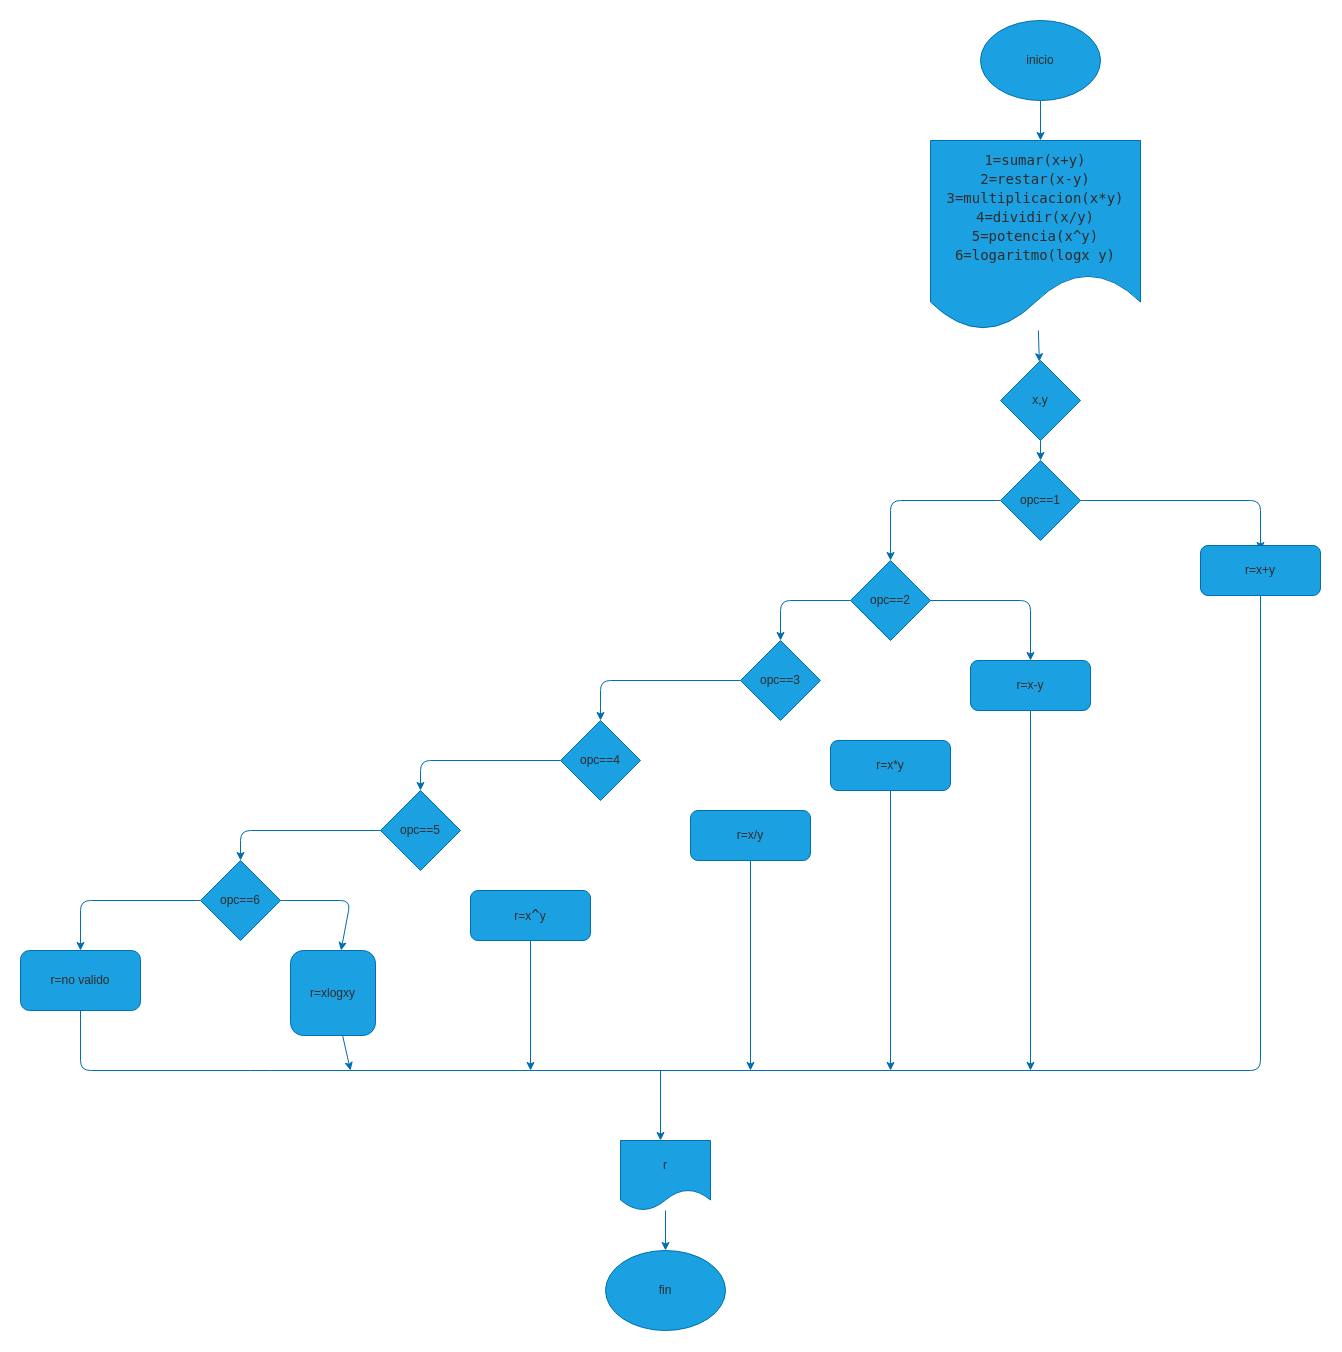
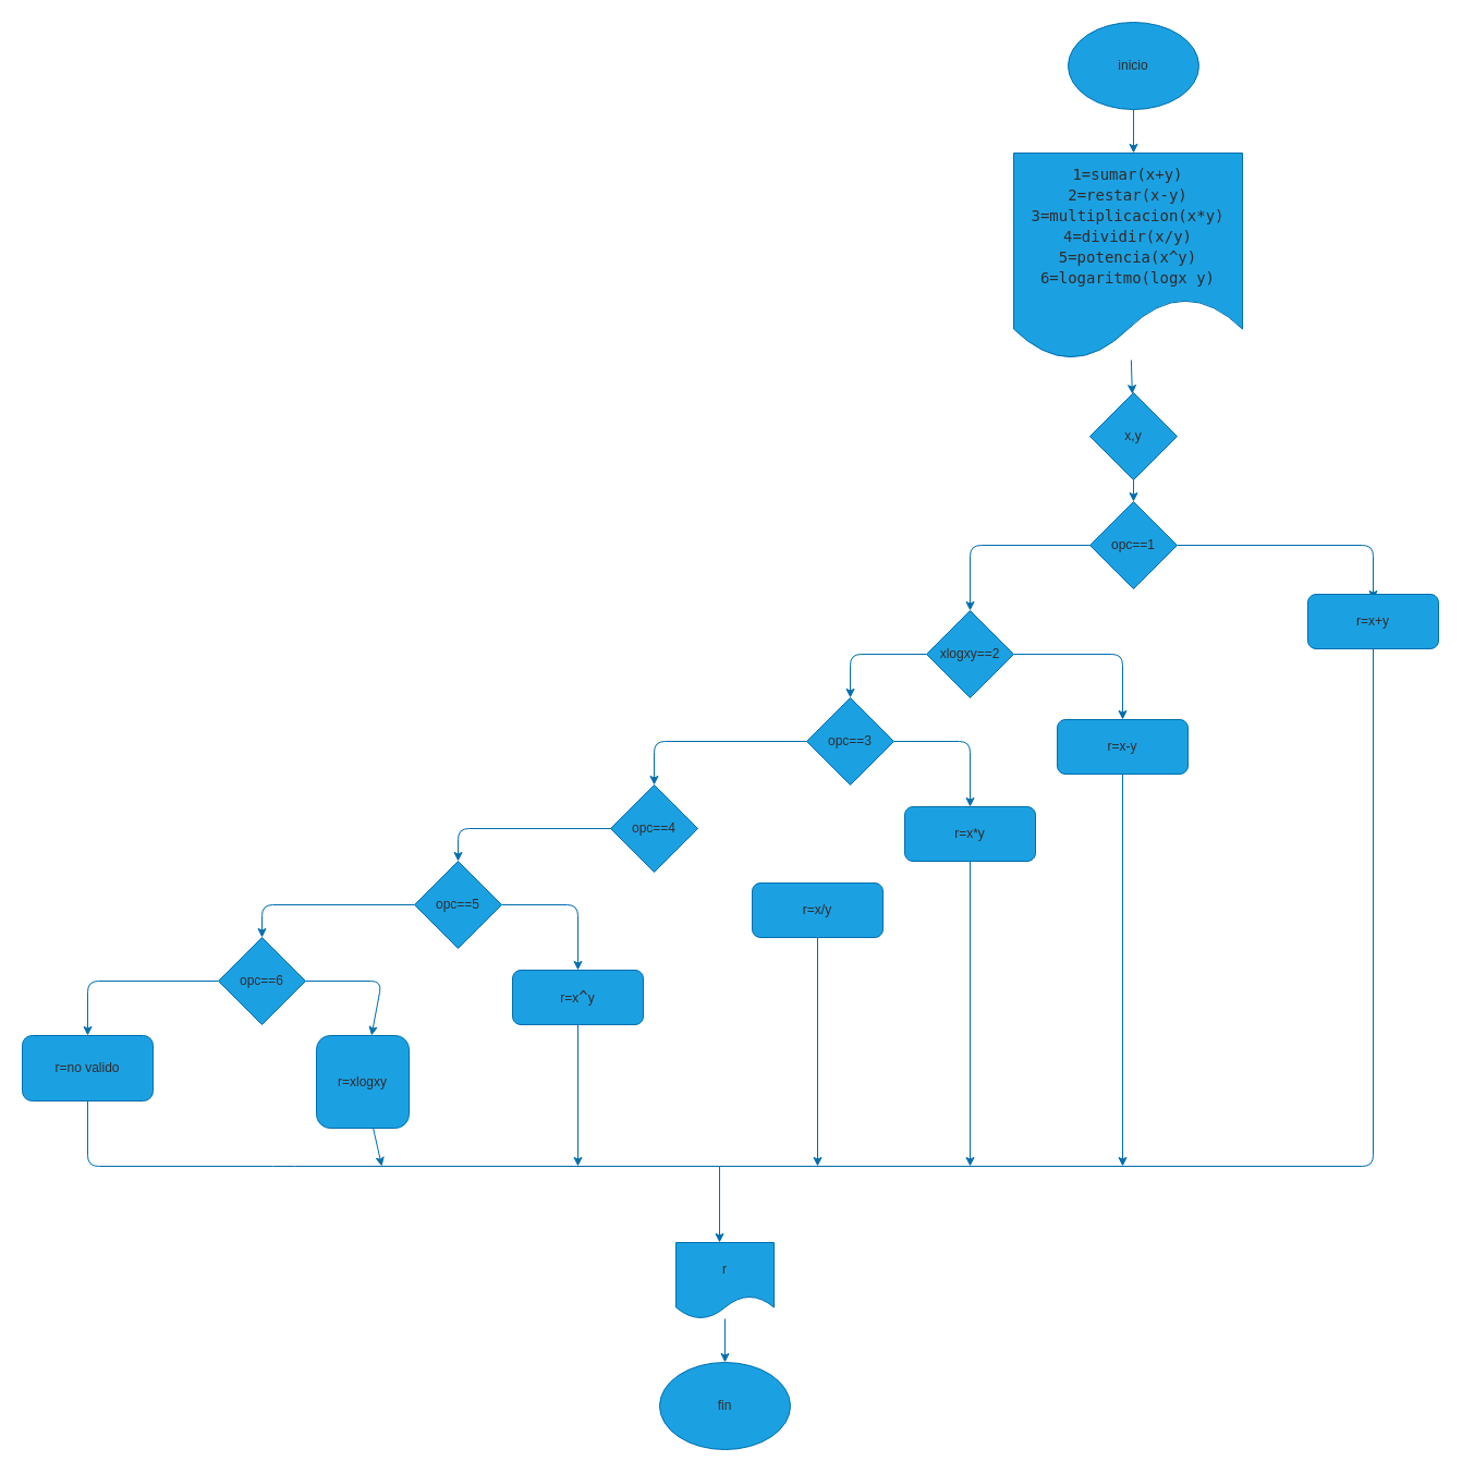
  <mxCell id="0" />
  <mxCell id="1" parent="0" />
  <mxCell id="2" style="edgeStyle=none;html=1;fillColor=#1ba1e2;strokeColor=#006EAF;labelBackgroundColor=none;fontColor=#312b2b;" edge="1" parent="1" source="3"><mxGeometry relative="1" as="geometry"><mxPoint x="1040" y="140" as="targetPoint" /></mxGeometry></mxCell>
  <mxCell id="3" value="inicio" style="ellipse;whiteSpace=wrap;html=1;fillColor=#1ba1e2;fontColor=#312b2b;strokeColor=#006EAF;labelBackgroundColor=none;" vertex="1" parent="1"><mxGeometry x="980" y="20" width="120" height="80" as="geometry" /></mxCell>
  <mxCell id="4" style="edgeStyle=none;html=1;fillColor=#1ba1e2;strokeColor=#006EAF;labelBackgroundColor=none;fontColor=#312b2b;" edge="1" parent="1" source="5" target="7"><mxGeometry relative="1" as="geometry" /></mxCell>
  <mxCell id="5" value="&lt;div style=&quot;font-family: &amp;quot;Droid Sans Mono&amp;quot;, &amp;quot;monospace&amp;quot;, monospace; font-size: 14px; line-height: 19px;&quot;&gt;&lt;div&gt;1=sumar(x+y)&lt;/div&gt;&lt;div&gt;2=restar(x-y)&lt;/div&gt;&lt;div&gt;3=multiplicacion(x*y)&lt;/div&gt;&lt;div&gt;4=dividir(x/y)&lt;/div&gt;&lt;div&gt;5=potencia(x^y)&lt;/div&gt;&lt;div&gt;6=logaritmo(logx y)&lt;/div&gt;&lt;/div&gt;" style="shape=document;whiteSpace=wrap;html=1;boundedLbl=1;labelBorderColor=none;labelBackgroundColor=none;fillColor=#1ba1e2;fontColor=#312b2b;strokeColor=#006EAF;" vertex="1" parent="1"><mxGeometry x="930" y="140" width="210" height="190" as="geometry" /></mxCell>
  <mxCell id="6" style="edgeStyle=none;html=1;fillColor=#1ba1e2;strokeColor=#006EAF;labelBackgroundColor=none;fontColor=#312b2b;" edge="1" parent="1" source="7"><mxGeometry relative="1" as="geometry"><mxPoint x="1040" y="460" as="targetPoint" /></mxGeometry></mxCell>
  <mxCell id="7" value="x,y" style="rhombus;whiteSpace=wrap;html=1;labelBackgroundColor=none;labelBorderColor=none;fillColor=#1ba1e2;fontColor=#312b2b;strokeColor=#006EAF;" vertex="1" parent="1"><mxGeometry x="1000" y="360" width="80" height="80" as="geometry" /></mxCell>
  <mxCell id="8" style="edgeStyle=none;html=1;fillColor=#1ba1e2;strokeColor=#006EAF;labelBackgroundColor=none;fontColor=#312b2b;" edge="1" parent="1" source="10"><mxGeometry relative="1" as="geometry"><mxPoint x="1260" y="550" as="targetPoint" /><Array as="points"><mxPoint x="1260" y="500" /></Array></mxGeometry></mxCell>
  <mxCell id="9" style="edgeStyle=none;html=1;entryX=0.5;entryY=0;entryDx=0;entryDy=0;fillColor=#1ba1e2;strokeColor=#006EAF;labelBackgroundColor=none;fontColor=#312b2b;" edge="1" parent="1" source="10" target="16"><mxGeometry relative="1" as="geometry"><mxPoint x="960" y="560" as="targetPoint" /><Array as="points"><mxPoint x="890" y="500" /></Array></mxGeometry></mxCell>
  <mxCell id="10" value="opc==1" style="rhombus;whiteSpace=wrap;html=1;labelBackgroundColor=none;labelBorderColor=none;fillColor=#1ba1e2;fontColor=#312b2b;strokeColor=#006EAF;" vertex="1" parent="1"><mxGeometry x="1000" y="460" width="80" height="80" as="geometry" /></mxCell>
  <mxCell id="11" value="r=x+y" style="rounded=1;whiteSpace=wrap;html=1;labelBackgroundColor=none;labelBorderColor=none;fillColor=#1ba1e2;fontColor=#312b2b;strokeColor=#006EAF;" vertex="1" parent="1"><mxGeometry x="1200" y="545" width="120" height="50" as="geometry" /></mxCell>
  <mxCell id="12" style="edgeStyle=none;html=1;fillColor=#1ba1e2;strokeColor=#006EAF;labelBackgroundColor=none;fontColor=#312b2b;" edge="1" parent="1" source="13"><mxGeometry relative="1" as="geometry"><mxPoint x="1030" y="1070" as="targetPoint" /></mxGeometry></mxCell>
  <mxCell id="13" value="r=x-y" style="rounded=1;whiteSpace=wrap;html=1;labelBackgroundColor=none;labelBorderColor=none;fillColor=#1ba1e2;fontColor=#312b2b;strokeColor=#006EAF;" vertex="1" parent="1"><mxGeometry x="970" y="660" width="120" height="50" as="geometry" /></mxCell>
  <mxCell id="14" style="edgeStyle=none;html=1;entryX=0.5;entryY=0;entryDx=0;entryDy=0;fillColor=#1ba1e2;strokeColor=#006EAF;labelBackgroundColor=none;fontColor=#312b2b;" edge="1" parent="1" source="16" target="13"><mxGeometry relative="1" as="geometry"><mxPoint x="970" y="670" as="targetPoint" /><Array as="points"><mxPoint x="1030" y="600" /></Array></mxGeometry></mxCell>
  <mxCell id="15" style="edgeStyle=none;html=1;fillColor=#1ba1e2;strokeColor=#006EAF;labelBackgroundColor=none;fontColor=#312b2b;" edge="1" parent="1" source="16"><mxGeometry relative="1" as="geometry"><mxPoint x="780" y="640" as="targetPoint" /><Array as="points"><mxPoint x="780" y="600" /></Array></mxGeometry></mxCell>
- <mxCell id="16" value="&lt;span style=&quot;font-family: Helvetica; font-size: 12px; font-style: normal; font-variant-ligatures: normal; font-variant-caps: normal; font-weight: 400; letter-spacing: normal; orphans: 2; text-align: center; text-indent: 0px; text-transform: none; widows: 2; word-spacing: 0px; -webkit-text-stroke-width: 0px; text-decoration-thickness: initial; text-decoration-style: initial; text-decoration-color: initial; float: none; display: inline !important;&quot;&gt;opc==2&lt;/span&gt;" style="rhombus;whiteSpace=wrap;html=1;labelBackgroundColor=none;labelBorderColor=none;fillColor=#1ba1e2;fontColor=#312b2b;strokeColor=#006EAF;" vertex="1" parent="1"><mxGeometry x="850" y="560" width="80" height="80" as="geometry" /></mxCell>
+ <mxCell id="16" value="&lt;span style=&quot;font-family: Helvetica; font-size: 12px; font-style: normal; font-variant-ligatures: normal; font-variant-caps: normal; font-weight: 400; letter-spacing: normal; orphans: 2; text-align: center; text-indent: 0px; text-transform: none; widows: 2; word-spacing: 0px; -webkit-text-stroke-width: 0px; text-decoration-thickness: initial; text-decoration-style: initial; text-decoration-color: initial; float: none; display: inline !important;&quot;&gt;xlogxy==2&lt;/span&gt;" style="rhombus;whiteSpace=wrap;html=1;labelBackgroundColor=none;labelBorderColor=none;fillColor=#1ba1e2;fontColor=#312b2b;strokeColor=#006EAF;" vertex="1" parent="1"><mxGeometry x="850" y="560" width="80" height="80" as="geometry" /></mxCell>
+ <mxCell id="17" style="edgeStyle=none;html=1;fillColor=#1ba1e2;strokeColor=#006EAF;labelBackgroundColor=none;fontColor=#312b2b;" edge="1" parent="1" source="18" target="20"><mxGeometry relative="1" as="geometry"><Array as="points"><mxPoint x="890" y="680" /></Array></mxGeometry></mxCell>
  <mxCell id="18" value="opc==3" style="rhombus;whiteSpace=wrap;html=1;labelBackgroundColor=none;labelBorderColor=none;fillColor=#1ba1e2;fontColor=#312b2b;strokeColor=#006EAF;" vertex="1" parent="1"><mxGeometry x="740" y="640" width="80" height="80" as="geometry" /></mxCell>
  <mxCell id="19" style="edgeStyle=none;html=1;fillColor=#1ba1e2;strokeColor=#006EAF;labelBackgroundColor=none;fontColor=#312b2b;" edge="1" parent="1" source="20"><mxGeometry relative="1" as="geometry"><mxPoint x="890" y="1070" as="targetPoint" /></mxGeometry></mxCell>
  <mxCell id="20" value="r=x*y" style="rounded=1;whiteSpace=wrap;html=1;labelBackgroundColor=none;labelBorderColor=none;fillColor=#1ba1e2;fontColor=#312b2b;strokeColor=#006EAF;" vertex="1" parent="1"><mxGeometry x="830" y="740" width="120" height="50" as="geometry" /></mxCell>
  <mxCell id="21" style="edgeStyle=none;html=1;fillColor=#1ba1e2;strokeColor=#006EAF;labelBackgroundColor=none;fontColor=#312b2b;" edge="1" parent="1"><mxGeometry relative="1" as="geometry"><mxPoint x="600" y="720" as="targetPoint" /><mxPoint x="740" y="680" as="sourcePoint" /><Array as="points"><mxPoint x="600" y="680" /></Array></mxGeometry></mxCell>
  <mxCell id="22" style="edgeStyle=none;html=1;fillColor=#1ba1e2;strokeColor=#006EAF;labelBackgroundColor=none;fontColor=#312b2b;" edge="1" parent="1" source="23"><mxGeometry relative="1" as="geometry"><mxPoint x="420" y="790" as="targetPoint" /><Array as="points"><mxPoint x="420" y="760" /></Array></mxGeometry></mxCell>
  <mxCell id="23" value="opc==4" style="rhombus;whiteSpace=wrap;html=1;labelBackgroundColor=none;labelBorderColor=none;fillColor=#1ba1e2;fontColor=#312b2b;strokeColor=#006EAF;" vertex="1" parent="1"><mxGeometry x="560" y="720" width="80" height="80" as="geometry" /></mxCell>
  <mxCell id="24" style="edgeStyle=none;html=1;fillColor=#1ba1e2;strokeColor=#006EAF;labelBackgroundColor=none;fontColor=#312b2b;" edge="1" parent="1" source="25"><mxGeometry relative="1" as="geometry"><mxPoint x="750" y="1070" as="targetPoint" /></mxGeometry></mxCell>
  <mxCell id="25" value="r=x/y" style="rounded=1;whiteSpace=wrap;html=1;labelBackgroundColor=none;labelBorderColor=none;fillColor=#1ba1e2;fontColor=#312b2b;strokeColor=#006EAF;" vertex="1" parent="1"><mxGeometry x="690" y="810" width="120" height="50" as="geometry" /></mxCell>
+ <mxCell id="26" style="edgeStyle=none;html=1;fillColor=#1ba1e2;strokeColor=#006EAF;labelBackgroundColor=none;fontColor=#312b2b;" edge="1" source="27" target="29" parent="1"><mxGeometry relative="1" as="geometry"><Array as="points"><mxPoint x="530" y="830" /></Array></mxGeometry></mxCell>
  <mxCell id="27" value="opc==5" style="rhombus;whiteSpace=wrap;html=1;labelBackgroundColor=none;labelBorderColor=none;fillColor=#1ba1e2;fontColor=#312b2b;strokeColor=#006EAF;" vertex="1" parent="1"><mxGeometry x="380" y="790" width="80" height="80" as="geometry" /></mxCell>
  <mxCell id="28" style="edgeStyle=none;html=1;fillColor=#1ba1e2;strokeColor=#006EAF;labelBackgroundColor=none;fontColor=#312b2b;" edge="1" parent="1" source="29"><mxGeometry relative="1" as="geometry"><mxPoint x="530" y="1070" as="targetPoint" /></mxGeometry></mxCell>
  <mxCell id="29" value="r=x&lt;span style=&quot;font-family: &amp;quot;Droid Sans Mono&amp;quot;, &amp;quot;monospace&amp;quot;, monospace; font-size: 14px;&quot;&gt;^&lt;/span&gt;y" style="rounded=1;whiteSpace=wrap;html=1;labelBackgroundColor=none;labelBorderColor=none;fillColor=#1ba1e2;fontColor=#312b2b;strokeColor=#006EAF;" vertex="1" parent="1"><mxGeometry x="470" y="890" width="120" height="50" as="geometry" /></mxCell>
  <mxCell id="30" style="edgeStyle=none;html=1;fillColor=#1ba1e2;strokeColor=#006EAF;labelBackgroundColor=none;fontColor=#312b2b;" edge="1" source="32" target="34" parent="1"><mxGeometry relative="1" as="geometry"><Array as="points"><mxPoint x="350" y="900" /></Array></mxGeometry></mxCell>
  <mxCell id="31" style="edgeStyle=none;html=1;fillColor=#1ba1e2;strokeColor=#006EAF;labelBackgroundColor=none;fontColor=#312b2b;" edge="1" parent="1" source="32"><mxGeometry relative="1" as="geometry"><mxPoint x="80" y="950" as="targetPoint" /><Array as="points"><mxPoint x="80" y="900" /></Array></mxGeometry></mxCell>
  <mxCell id="32" value="opc==6" style="rhombus;whiteSpace=wrap;html=1;labelBackgroundColor=none;labelBorderColor=none;fillColor=#1ba1e2;fontColor=#312b2b;strokeColor=#006EAF;" vertex="1" parent="1"><mxGeometry x="200" y="860" width="80" height="80" as="geometry" /></mxCell>
  <mxCell id="33" style="edgeStyle=none;html=1;fillColor=#1ba1e2;strokeColor=#006EAF;labelBackgroundColor=none;fontColor=#312b2b;" edge="1" parent="1" source="34"><mxGeometry relative="1" as="geometry"><mxPoint x="350" y="1070" as="targetPoint" /></mxGeometry></mxCell>
  <mxCell id="34" value="r=xlogxy" style="rounded=1;whiteSpace=wrap;html=1;labelBackgroundColor=none;labelBorderColor=none;fillColor=#1ba1e2;fontColor=#312b2b;strokeColor=#006EAF;" vertex="1" parent="1"><mxGeometry x="290" y="950" width="85" height="85" as="geometry" /></mxCell>
  <mxCell id="35" style="edgeStyle=none;html=1;exitX=0;exitY=0.5;exitDx=0;exitDy=0;entryX=0.5;entryY=0;entryDx=0;entryDy=0;fillColor=#1ba1e2;strokeColor=#006EAF;labelBackgroundColor=none;fontColor=#312b2b;" edge="1" parent="1" source="27" target="32"><mxGeometry relative="1" as="geometry"><mxPoint x="300" y="850" as="targetPoint" /><mxPoint x="370" y="830" as="sourcePoint" /><Array as="points"><mxPoint x="240" y="830" /></Array></mxGeometry></mxCell>
  <mxCell id="36" value="r=no valido" style="rounded=1;whiteSpace=wrap;html=1;labelBackgroundColor=none;labelBorderColor=none;fillColor=#1ba1e2;fontColor=#312b2b;strokeColor=#006EAF;" vertex="1" parent="1"><mxGeometry x="20" y="950" width="120" height="60" as="geometry" /></mxCell>
  <mxCell id="37" value="" style="endArrow=none;html=1;exitX=0.5;exitY=1;exitDx=0;exitDy=0;fillColor=#1ba1e2;strokeColor=#006EAF;labelBackgroundColor=none;fontColor=#312b2b;" edge="1" parent="1" source="36"><mxGeometry width="50" height="50" relative="1" as="geometry"><mxPoint x="68" y="1070" as="sourcePoint" /><mxPoint x="1260" y="595" as="targetPoint" /><Array as="points"><mxPoint x="80" y="1070" /><mxPoint x="260" y="1070" /><mxPoint x="1260" y="1070" /></Array></mxGeometry></mxCell>
  <mxCell id="38" value="" style="endArrow=classic;html=1;fillColor=#1ba1e2;strokeColor=#006EAF;labelBackgroundColor=none;fontColor=#312b2b;" edge="1" parent="1"><mxGeometry width="50" height="50" relative="1" as="geometry"><mxPoint x="660" y="1070" as="sourcePoint" /><mxPoint x="660" y="1140" as="targetPoint" /></mxGeometry></mxCell>
  <mxCell id="39" style="edgeStyle=none;html=1;fillColor=#1ba1e2;strokeColor=#006EAF;labelBackgroundColor=none;fontColor=#312b2b;" edge="1" parent="1" source="40"><mxGeometry relative="1" as="geometry"><mxPoint x="665" y="1250" as="targetPoint" /></mxGeometry></mxCell>
  <mxCell id="40" value="r" style="shape=document;whiteSpace=wrap;html=1;boundedLbl=1;labelBackgroundColor=none;labelBorderColor=none;fillColor=#1ba1e2;fontColor=#312b2b;strokeColor=#006EAF;" vertex="1" parent="1"><mxGeometry x="620" y="1140" width="90" height="70" as="geometry" /></mxCell>
  <mxCell id="41" value="fin" style="ellipse;whiteSpace=wrap;html=1;labelBackgroundColor=none;labelBorderColor=none;fillColor=#1ba1e2;fontColor=#312b2b;strokeColor=#006EAF;" vertex="1" parent="1"><mxGeometry x="605" y="1250" width="120" height="80" as="geometry" /></mxCell>
